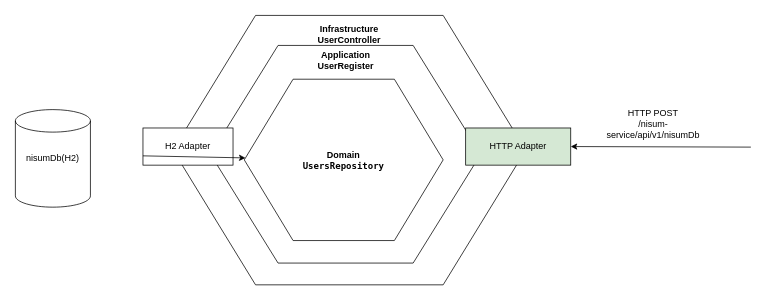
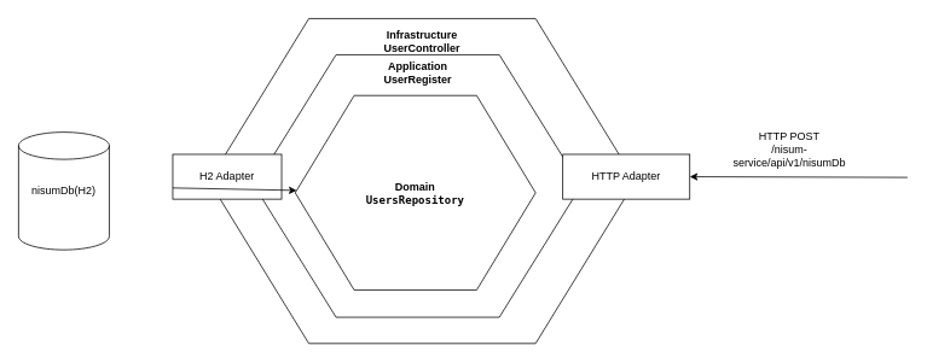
  <mxCell id="0" />
  <mxCell id="1" parent="0" />
  <mxCell id="2" value="" style="shape=hexagon;perimeter=hexagonPerimeter2;whiteSpace=wrap;html=1;fixedSize=1;size=110;" vertex="1" parent="1"><mxGeometry x="230" y="20" width="470" height="359" as="geometry" /></mxCell>
  <mxCell id="3" value="" style="shape=cylinder3;whiteSpace=wrap;html=1;boundedLbl=1;backgroundOutline=1;size=15;" vertex="1" parent="1"><mxGeometry x="20" y="145.5" width="100" height="130" as="geometry" /></mxCell>
  <mxCell id="4" value="nisumDb(H2)" style="text;strokeColor=none;align=center;fillColor=none;html=1;verticalAlign=middle;whiteSpace=wrap;rounded=0;" vertex="1" parent="1"><mxGeometry x="20" y="195.5" width="100" height="30" as="geometry" /></mxCell>
  <mxCell id="5" value="HTTP POST&lt;br&gt;/nisum-service/api/v1/nisumDb" style="text;strokeColor=none;align=center;fillColor=none;html=1;verticalAlign=middle;whiteSpace=wrap;rounded=0;" vertex="1" parent="1"><mxGeometry x="840" y="149.5" width="60" height="30" as="geometry" /></mxCell>
  <mxCell id="6" value="" style="shape=hexagon;perimeter=hexagonPerimeter2;whiteSpace=wrap;html=1;fixedSize=1;size=90;" vertex="1" parent="1"><mxGeometry x="280" y="60" width="360" height="290" as="geometry" /></mxCell>
  <mxCell id="7" value="&lt;b&gt;Domain&lt;br&gt;&lt;font face=&quot;JetBrains Mono, monospace&quot;&gt;UsersRepository&lt;/font&gt;&lt;/b&gt;" style="shape=hexagon;perimeter=hexagonPerimeter2;whiteSpace=wrap;html=1;fixedSize=1;size=65;" vertex="1" parent="1"><mxGeometry x="325" y="105" width="265" height="215" as="geometry" /></mxCell>
  <mxCell id="8" value="Application&lt;br&gt;UserRegister" style="text;strokeColor=none;align=center;fillColor=none;html=1;verticalAlign=middle;whiteSpace=wrap;rounded=0;fontStyle=1" vertex="1" parent="1"><mxGeometry x="407.5" y="70" width="105" height="20" as="geometry" /></mxCell>
  <mxCell id="9" value="Infrastructure&lt;br&gt;UserController" style="text;strokeColor=none;align=center;fillColor=none;html=1;verticalAlign=middle;whiteSpace=wrap;rounded=0;fontStyle=1" vertex="1" parent="1"><mxGeometry x="405" y="30" width="120" height="30" as="geometry" /></mxCell>
  <mxCell id="10" value="H2 Adapter" style="rounded=0;whiteSpace=wrap;html=1;" vertex="1" parent="1"><mxGeometry x="190" y="170" width="120" height="49.5" as="geometry" /></mxCell>
  <mxCell id="11" value="" style="endArrow=classic;html=1;rounded=0;exitX=0;exitY=0.75;exitDx=0;exitDy=0;" edge="1" parent="1" source="10" target="7"><mxGeometry width="50" height="50" relative="1" as="geometry"><mxPoint x="430" y="290" as="sourcePoint" /><mxPoint x="480" y="240" as="targetPoint" /></mxGeometry></mxCell>
- <mxCell id="12" value="HTTP Adapter" style="rounded=0;whiteSpace=wrap;html=1;fillColor=#d5e8d4;" vertex="1" parent="1"><mxGeometry x="620" y="170" width="140" height="49.5" as="geometry" /></mxCell>
+ <mxCell id="12" value="HTTP Adapter" style="rounded=0;whiteSpace=wrap;html=1;" vertex="1" parent="1"><mxGeometry x="620" y="170" width="140" height="49.5" as="geometry" /></mxCell>
  <mxCell id="13" value="" style="endArrow=classic;html=1;rounded=0;entryX=1;entryY=0.5;entryDx=0;entryDy=0;" edge="1" parent="1" target="12"><mxGeometry width="50" height="50" relative="1" as="geometry"><mxPoint x="1000" y="195.5" as="sourcePoint" /><mxPoint x="760" y="190.25" as="targetPoint" /></mxGeometry></mxCell>
